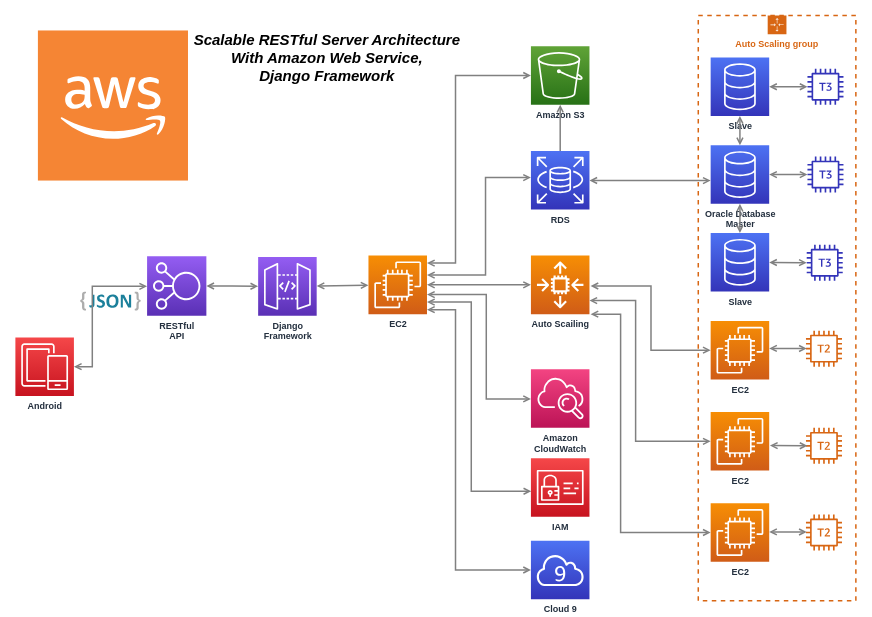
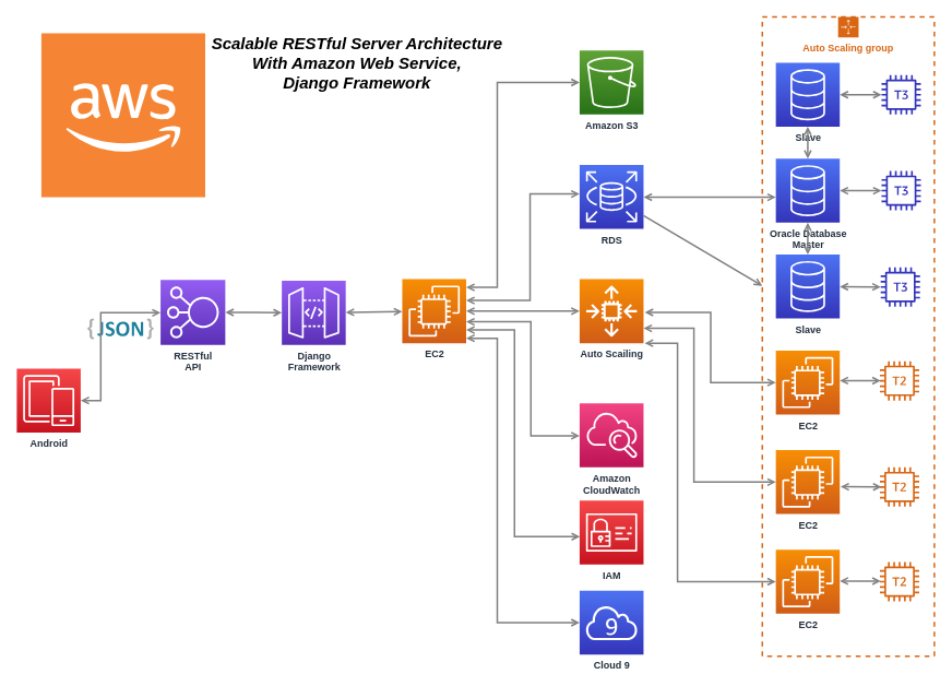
  <mxCell id="0" />
  <mxCell id="1" parent="0" />
  <mxCell id="2" style="edgeStyle=orthogonalEdgeStyle;rounded=0;orthogonalLoop=1;jettySize=auto;html=1;startArrow=open;startFill=0;endArrow=open;endFill=0;strokeWidth=2;strokeColor=#808080;" parent="1" edge="1"><mxGeometry relative="1" as="geometry"><Array as="points"><mxPoint x="646.5" y="366" /><mxPoint x="646.5" y="236" /></Array><mxPoint x="568.5" y="366" as="sourcePoint" /><mxPoint x="707" y="236" as="targetPoint" /></mxGeometry></mxCell>
  <mxCell id="3" style="edgeStyle=orthogonalEdgeStyle;rounded=0;orthogonalLoop=1;jettySize=auto;html=1;startArrow=open;startFill=0;endArrow=open;endFill=0;strokeWidth=2;strokeColor=#808080;" parent="1" source="10" target="8" edge="1"><mxGeometry relative="1" as="geometry"><Array as="points"><mxPoint x="606.5" y="350" /><mxPoint x="606.5" y="100" /></Array><mxPoint x="565" y="372" as="sourcePoint" /><mxPoint x="706.5" y="100" as="targetPoint" /></mxGeometry></mxCell>
  <mxCell id="4" style="rounded=0;orthogonalLoop=1;jettySize=auto;html=1;startArrow=open;startFill=0;endArrow=open;endFill=0;strokeWidth=2;strokeColor=#808080;" parent="1" source="10" target="15" edge="1"><mxGeometry relative="1" as="geometry"><mxPoint x="565" y="382" as="sourcePoint" /><mxPoint x="707" y="416" as="targetPoint" /></mxGeometry></mxCell>
  <mxCell id="5" style="edgeStyle=orthogonalEdgeStyle;rounded=0;orthogonalLoop=1;jettySize=auto;html=1;startArrow=open;startFill=0;endArrow=open;endFill=0;strokeWidth=2;strokeColor=#808080;" parent="1" source="10" target="9" edge="1"><mxGeometry relative="1" as="geometry"><Array as="points"><mxPoint x="647.5" y="392" /><mxPoint x="647.5" y="531" /></Array><mxPoint x="565" y="392" as="sourcePoint" /></mxGeometry></mxCell>
  <mxCell id="6" style="edgeStyle=orthogonalEdgeStyle;rounded=0;orthogonalLoop=1;jettySize=auto;html=1;startArrow=open;startFill=0;endArrow=open;endFill=0;strokeWidth=2;strokeColor=#808080;" parent="1" source="10" edge="1"><mxGeometry relative="1" as="geometry"><Array as="points"><mxPoint x="627.5" y="402" /><mxPoint x="627.5" y="654" /></Array><mxPoint x="565" y="402" as="sourcePoint" /><mxPoint x="707.383" y="654" as="targetPoint" /></mxGeometry></mxCell>
  <mxCell id="7" style="edgeStyle=orthogonalEdgeStyle;rounded=0;orthogonalLoop=1;jettySize=auto;html=1;startArrow=open;startFill=0;endArrow=open;endFill=0;strokeWidth=2;strokeColor=#808080;" parent="1" source="10" target="17" edge="1"><mxGeometry relative="1" as="geometry"><Array as="points"><mxPoint x="606.5" y="412" /><mxPoint x="606.5" y="759" /></Array><mxPoint x="565" y="412" as="sourcePoint" /><mxPoint x="707" y="730" as="targetPoint" /></mxGeometry></mxCell>
  <mxCell id="8" value="&lt;b&gt;Amazon S3&lt;/b&gt;" style="outlineConnect=0;fontColor=#232F3E;gradientColor=#60A337;gradientDirection=north;fillColor=#277116;strokeColor=#ffffff;dashed=0;verticalLabelPosition=bottom;verticalAlign=top;align=center;html=1;fontSize=12;fontStyle=0;aspect=fixed;shape=mxgraph.aws4.resourceIcon;resIcon=mxgraph.aws4.s3;labelBackgroundColor=#ffffff;" parent="1" vertex="1"><mxGeometry x="707" y="61" width="78" height="78" as="geometry" /></mxCell>
  <mxCell id="9" value="Amazon&lt;br&gt;CloudWatch&lt;br&gt;" style="outlineConnect=0;fontColor=#232F3E;gradientColor=#F34482;gradientDirection=north;fillColor=#BC1356;strokeColor=#ffffff;dashed=0;verticalLabelPosition=bottom;verticalAlign=top;align=center;html=1;fontSize=12;fontStyle=1;aspect=fixed;shape=mxgraph.aws4.resourceIcon;resIcon=mxgraph.aws4.cloudwatch;labelBackgroundColor=#ffffff;" parent="1" vertex="1"><mxGeometry x="707" y="491.5" width="78" height="78" as="geometry" /></mxCell>
  <mxCell id="10" value="EC2" style="outlineConnect=0;fontColor=#232F3E;gradientColor=#F78E04;gradientDirection=north;fillColor=#D05C17;strokeColor=#ffffff;dashed=0;verticalLabelPosition=bottom;verticalAlign=top;align=center;html=1;fontSize=12;fontStyle=1;aspect=fixed;shape=mxgraph.aws4.resourceIcon;resIcon=mxgraph.aws4.ec2;" parent="1" vertex="1"><mxGeometry x="490.5" y="340" width="78" height="78" as="geometry" /></mxCell>
  <mxCell id="11" value="&lt;b&gt;RDS&lt;/b&gt;" style="outlineConnect=0;fontColor=#232F3E;gradientColor=#4D72F3;gradientDirection=north;fillColor=#3334B9;strokeColor=#ffffff;dashed=0;verticalLabelPosition=bottom;verticalAlign=top;align=center;html=1;fontSize=12;fontStyle=0;aspect=fixed;shape=mxgraph.aws4.resourceIcon;resIcon=mxgraph.aws4.rds;" parent="1" vertex="1"><mxGeometry x="707" y="200.5" width="78" height="78" as="geometry" /></mxCell>
  <mxCell id="12" value="Slave" style="outlineConnect=0;fontColor=#232F3E;gradientColor=#4D72F3;gradientDirection=north;fillColor=#3334B9;strokeColor=#ffffff;dashed=0;verticalLabelPosition=bottom;verticalAlign=top;align=center;html=1;fontSize=12;fontStyle=1;aspect=fixed;shape=mxgraph.aws4.resourceIcon;resIcon=mxgraph.aws4.database;" parent="1" vertex="1"><mxGeometry x="946.5" y="310" width="78" height="78" as="geometry" /></mxCell>
  <mxCell id="13" value="Oracle Database&lt;br&gt;Master" style="outlineConnect=0;fontColor=#232F3E;gradientColor=#4D72F3;gradientDirection=north;fillColor=#3334B9;strokeColor=#ffffff;dashed=0;verticalLabelPosition=bottom;verticalAlign=top;align=center;html=1;fontSize=12;fontStyle=1;aspect=fixed;shape=mxgraph.aws4.resourceIcon;resIcon=mxgraph.aws4.database;" parent="1" vertex="1"><mxGeometry x="946.5" y="193" width="78" height="78" as="geometry" /></mxCell>
  <mxCell id="14" value="Slave" style="outlineConnect=0;fontColor=#232F3E;gradientColor=#4D72F3;gradientDirection=north;fillColor=#3334B9;strokeColor=#ffffff;dashed=0;verticalLabelPosition=bottom;verticalAlign=top;align=center;html=1;fontSize=12;fontStyle=1;aspect=fixed;shape=mxgraph.aws4.resourceIcon;resIcon=mxgraph.aws4.database;" parent="1" vertex="1"><mxGeometry x="946.5" y="76" width="78" height="78" as="geometry" /></mxCell>
  <mxCell id="15" value="Auto Scailing" style="outlineConnect=0;fontColor=#232F3E;gradientColor=#F78E04;gradientDirection=north;fillColor=#D05C17;strokeColor=#ffffff;dashed=0;verticalLabelPosition=bottom;verticalAlign=top;align=center;html=1;fontSize=12;fontStyle=1;aspect=fixed;shape=mxgraph.aws4.resourceIcon;resIcon=mxgraph.aws4.auto_scaling2;" parent="1" vertex="1"><mxGeometry x="707" y="340" width="78" height="78" as="geometry" /></mxCell>
  <mxCell id="16" value="" style="outlineConnect=0;fontColor=#232F3E;gradientColor=none;fillColor=#D86613;strokeColor=none;dashed=0;verticalLabelPosition=bottom;verticalAlign=top;align=center;html=1;fontSize=12;fontStyle=0;aspect=fixed;pointerEvents=1;shape=mxgraph.aws4.t2_instance;" parent="1" vertex="1"><mxGeometry x="1073.5" y="440" width="48" height="48" as="geometry" /></mxCell>
  <mxCell id="17" value="Cloud 9" style="outlineConnect=0;fontColor=#232F3E;gradientColor=#4D72F3;gradientDirection=north;fillColor=#3334B9;strokeColor=#ffffff;dashed=0;verticalLabelPosition=bottom;verticalAlign=top;align=center;html=1;fontSize=12;fontStyle=1;aspect=fixed;shape=mxgraph.aws4.resourceIcon;resIcon=mxgraph.aws4.cloud9;" parent="1" vertex="1"><mxGeometry x="707" y="720" width="78" height="78" as="geometry" /></mxCell>
  <mxCell id="18" value="Android" style="outlineConnect=0;fontColor=#232F3E;gradientColor=#F54749;gradientDirection=north;fillColor=#C7131F;strokeColor=#ffffff;dashed=0;verticalLabelPosition=bottom;verticalAlign=top;align=center;html=1;fontSize=12;fontStyle=1;aspect=fixed;shape=mxgraph.aws4.resourceIcon;resIcon=mxgraph.aws4.mobile;" parent="1" vertex="1"><mxGeometry x="20" y="449" width="78" height="78" as="geometry" /></mxCell>
  <mxCell id="19" value="IAM" style="outlineConnect=0;fontColor=#232F3E;gradientColor=#F54749;gradientDirection=north;fillColor=#C7131F;strokeColor=#ffffff;dashed=0;verticalLabelPosition=bottom;verticalAlign=top;align=center;html=1;fontSize=12;fontStyle=1;aspect=fixed;shape=mxgraph.aws4.resourceIcon;resIcon=mxgraph.aws4.identity_and_access_management;" parent="1" vertex="1"><mxGeometry x="707" y="610" width="78" height="78" as="geometry" /></mxCell>
  <mxCell id="20" value="Django&lt;br&gt;Framework" style="outlineConnect=0;fontColor=#232F3E;gradientColor=#945DF2;gradientDirection=north;fillColor=#5A30B5;strokeColor=#ffffff;dashed=0;verticalLabelPosition=bottom;verticalAlign=top;align=center;html=1;fontSize=12;fontStyle=1;aspect=fixed;shape=mxgraph.aws4.resourceIcon;resIcon=mxgraph.aws4.api_gateway;" parent="1" vertex="1"><mxGeometry x="343.5" y="342" width="78" height="78" as="geometry" /></mxCell>
  <mxCell id="21" value="" style="outlineConnect=0;fontColor=#232F3E;gradientColor=none;fillColor=#3334B9;strokeColor=none;dashed=0;verticalLabelPosition=bottom;verticalAlign=top;align=center;html=1;fontSize=12;fontStyle=0;aspect=fixed;pointerEvents=1;shape=mxgraph.aws4.t3_instance;" parent="1" vertex="1"><mxGeometry x="1074.5" y="325.5" width="48" height="48" as="geometry" /></mxCell>
  <mxCell id="22" value="" style="outlineConnect=0;fontColor=#232F3E;gradientColor=none;fillColor=#3334B9;strokeColor=none;dashed=0;verticalLabelPosition=bottom;verticalAlign=top;align=center;html=1;fontSize=12;fontStyle=0;aspect=fixed;pointerEvents=1;shape=mxgraph.aws4.t3_instance;" parent="1" vertex="1"><mxGeometry x="1075.5" y="91" width="48" height="48" as="geometry" /></mxCell>
  <mxCell id="23" value="" style="dashed=0;outlineConnect=0;html=1;align=center;labelPosition=center;verticalLabelPosition=bottom;verticalAlign=top;shape=mxgraph.weblogos.json_2;strokeColor=#3334B9;fillColor=#3334B9;" parent="1" vertex="1"><mxGeometry x="106.5" y="388" width="80.4" height="25.2" as="geometry" /></mxCell>
  <mxCell id="24" value="RESTful&lt;br&gt;API" style="outlineConnect=0;fontColor=#232F3E;gradientColor=#945DF2;gradientDirection=south;fillColor=#5A30B5;strokeColor=#ffffff;dashed=0;verticalLabelPosition=bottom;verticalAlign=top;align=center;html=1;fontSize=12;fontStyle=1;aspect=fixed;shape=mxgraph.aws4.resourceIcon;resIcon=mxgraph.aws4.elastic_load_balancing;direction=west;" parent="1" vertex="1"><mxGeometry x="195.5" y="341" width="79" height="79" as="geometry" /></mxCell>
  <mxCell id="25" value="" style="outlineConnect=0;fontColor=#232F3E;gradientColor=none;fillColor=#3334B9;strokeColor=none;dashed=0;verticalLabelPosition=bottom;verticalAlign=top;align=center;html=1;fontSize=12;fontStyle=0;aspect=fixed;pointerEvents=1;shape=mxgraph.aws4.t3_instance;" parent="1" vertex="1"><mxGeometry x="1075.5" y="208" width="48" height="48" as="geometry" /></mxCell>
  <mxCell id="26" style="edgeStyle=orthogonalEdgeStyle;rounded=0;orthogonalLoop=1;jettySize=auto;html=1;startArrow=open;startFill=0;endArrow=open;endFill=0;strokeWidth=2;strokeColor=#808080;" parent="1" source="18" target="24" edge="1"><mxGeometry relative="1" as="geometry"><Array as="points"><mxPoint x="122.5" y="381" /></Array><mxPoint x="86.5" y="300" as="sourcePoint" /><mxPoint x="146.5" y="300" as="targetPoint" /></mxGeometry></mxCell>
  <mxCell id="27" style="edgeStyle=orthogonalEdgeStyle;rounded=0;orthogonalLoop=1;jettySize=auto;html=1;startArrow=open;startFill=0;endArrow=open;endFill=0;strokeWidth=2;strokeColor=#808080;" parent="1" source="24" target="20" edge="1"><mxGeometry relative="1" as="geometry"><Array as="points" /><mxPoint x="136.5" y="389" as="sourcePoint" /><mxPoint x="205.5" y="389" as="targetPoint" /></mxGeometry></mxCell>
  <mxCell id="28" style="rounded=0;orthogonalLoop=1;jettySize=auto;html=1;startArrow=open;startFill=0;endArrow=open;endFill=0;strokeWidth=2;strokeColor=#808080;" parent="1" source="20" target="10" edge="1"><mxGeometry relative="1" as="geometry"><mxPoint x="284.5" y="390.5" as="sourcePoint" /><mxPoint x="353.5" y="390.5" as="targetPoint" /></mxGeometry></mxCell>
  <mxCell id="29" style="rounded=0;orthogonalLoop=1;jettySize=auto;html=1;startArrow=open;startFill=0;endArrow=open;endFill=0;strokeWidth=2;strokeColor=#808080;edgeStyle=orthogonalEdgeStyle;elbow=vertical;" parent="1" target="13" edge="1"><mxGeometry relative="1" as="geometry"><mxPoint x="785" y="239.969" as="sourcePoint" /><mxPoint x="854" y="239.031" as="targetPoint" /><Array as="points"><mxPoint x="936.5" y="240" /><mxPoint x="936.5" y="240" /></Array></mxGeometry></mxCell>
  <mxCell id="30" style="rounded=0;orthogonalLoop=1;jettySize=auto;html=1;startArrow=open;startFill=0;endArrow=open;endFill=0;strokeWidth=2;strokeColor=#808080;" parent="1" source="13" target="12" edge="1"><mxGeometry relative="1" as="geometry"><mxPoint x="902" y="242.469" as="sourcePoint" /><mxPoint x="945.5" y="241.958" as="targetPoint" /></mxGeometry></mxCell>
  <mxCell id="31" style="rounded=0;orthogonalLoop=1;jettySize=auto;html=1;startArrow=open;startFill=0;endArrow=open;endFill=0;strokeWidth=2;strokeColor=#808080;" parent="1" source="13" target="14" edge="1"><mxGeometry relative="1" as="geometry"><mxPoint x="804" y="252.469" as="sourcePoint" /><mxPoint x="847.5" y="251.958" as="targetPoint" /></mxGeometry></mxCell>
  <mxCell id="32" style="rounded=0;orthogonalLoop=1;jettySize=auto;html=1;startArrow=open;startFill=0;endArrow=open;endFill=0;strokeWidth=2;strokeColor=#808080;" parent="1" source="13" target="25" edge="1"><mxGeometry relative="1" as="geometry"><mxPoint x="915.5" y="215.72" as="sourcePoint" /><mxPoint x="955.5" y="189.28" as="targetPoint" /></mxGeometry></mxCell>
  <mxCell id="33" style="rounded=0;orthogonalLoop=1;jettySize=auto;html=1;startArrow=open;startFill=0;endArrow=open;endFill=0;strokeWidth=2;strokeColor=#808080;fontStyle=1" parent="1" source="14" target="22" edge="1"><mxGeometry relative="1" as="geometry"><mxPoint x="925.5" y="225.72" as="sourcePoint" /><mxPoint x="965.5" y="199.28" as="targetPoint" /></mxGeometry></mxCell>
  <mxCell id="34" style="rounded=0;orthogonalLoop=1;jettySize=auto;html=1;startArrow=open;startFill=0;endArrow=open;endFill=0;strokeWidth=2;strokeColor=#808080;" parent="1" source="12" target="21" edge="1"><mxGeometry relative="1" as="geometry"><mxPoint x="935.5" y="235.72" as="sourcePoint" /><mxPoint x="975.5" y="209.28" as="targetPoint" /></mxGeometry></mxCell>
  <mxCell id="35" style="rounded=0;orthogonalLoop=1;jettySize=auto;html=1;startArrow=open;startFill=0;endArrow=open;endFill=0;strokeWidth=2;strokeColor=#808080;edgeStyle=elbowEdgeStyle;" parent="1" target="36" edge="1"><mxGeometry relative="1" as="geometry"><mxPoint x="786.5" y="380.5" as="sourcePoint" /><mxPoint x="936.5" y="520" as="targetPoint" /></mxGeometry></mxCell>
  <mxCell id="36" value="EC2" style="outlineConnect=0;fontColor=#232F3E;gradientColor=#F78E04;gradientDirection=north;fillColor=#D05C17;strokeColor=#ffffff;dashed=0;verticalLabelPosition=bottom;verticalAlign=top;align=center;html=1;fontSize=12;fontStyle=1;aspect=fixed;shape=mxgraph.aws4.resourceIcon;resIcon=mxgraph.aws4.ec2;" parent="1" vertex="1"><mxGeometry x="946.5" y="427" width="78" height="78" as="geometry" /></mxCell>
  <mxCell id="37" value="EC2" style="outlineConnect=0;fontColor=#232F3E;gradientColor=#F78E04;gradientDirection=north;fillColor=#D05C17;strokeColor=#ffffff;dashed=0;verticalLabelPosition=bottom;verticalAlign=top;align=center;html=1;fontSize=12;fontStyle=1;aspect=fixed;shape=mxgraph.aws4.resourceIcon;resIcon=mxgraph.aws4.ec2;" parent="1" vertex="1"><mxGeometry x="946.5" y="548.5" width="78" height="78" as="geometry" /></mxCell>
  <mxCell id="38" value="EC2" style="outlineConnect=0;fontColor=#232F3E;gradientColor=#F78E04;gradientDirection=north;fillColor=#D05C17;strokeColor=#ffffff;dashed=0;verticalLabelPosition=bottom;verticalAlign=top;align=center;html=1;fontSize=12;fontStyle=1;aspect=fixed;shape=mxgraph.aws4.resourceIcon;resIcon=mxgraph.aws4.ec2;" parent="1" vertex="1"><mxGeometry x="946.5" y="670" width="78" height="78" as="geometry" /></mxCell>
  <mxCell id="39" value="" style="outlineConnect=0;fontColor=#232F3E;gradientColor=none;fillColor=#D86613;strokeColor=none;dashed=0;verticalLabelPosition=bottom;verticalAlign=top;align=center;html=1;fontSize=12;fontStyle=0;aspect=fixed;pointerEvents=1;shape=mxgraph.aws4.t2_instance;" parent="1" vertex="1"><mxGeometry x="1073.5" y="569.5" width="48" height="48" as="geometry" /></mxCell>
  <mxCell id="40" value="" style="outlineConnect=0;fontColor=#232F3E;gradientColor=none;fillColor=#D86613;strokeColor=none;dashed=0;verticalLabelPosition=bottom;verticalAlign=top;align=center;html=1;fontSize=12;fontStyle=0;aspect=fixed;pointerEvents=1;shape=mxgraph.aws4.t2_instance;" parent="1" vertex="1"><mxGeometry x="1073.5" y="685" width="48" height="48" as="geometry" /></mxCell>
  <mxCell id="41" style="rounded=0;orthogonalLoop=1;jettySize=auto;html=1;startArrow=open;startFill=0;endArrow=open;endFill=0;strokeWidth=2;strokeColor=#808080;exitX=1;exitY=0.769;exitDx=0;exitDy=0;exitPerimeter=0;edgeStyle=elbowEdgeStyle;" parent="1" source="15" target="37" edge="1"><mxGeometry relative="1" as="geometry"><mxPoint x="796.5" y="390.5" as="sourcePoint" /><mxPoint x="956.5" y="459.244" as="targetPoint" /><Array as="points"><mxPoint x="846.5" y="510" /></Array></mxGeometry></mxCell>
  <mxCell id="42" style="rounded=0;orthogonalLoop=1;jettySize=auto;html=1;startArrow=open;startFill=0;endArrow=open;endFill=0;strokeWidth=2;strokeColor=#808080;edgeStyle=elbowEdgeStyle;" parent="1" target="38" edge="1"><mxGeometry relative="1" as="geometry"><mxPoint x="786.5" y="418" as="sourcePoint" /><mxPoint x="966.5" y="469.244" as="targetPoint" /><Array as="points"><mxPoint x="826.5" y="580" /></Array></mxGeometry></mxCell>
  <mxCell id="43" style="rounded=0;orthogonalLoop=1;jettySize=auto;html=1;startArrow=open;startFill=0;endArrow=open;endFill=0;strokeWidth=2;strokeColor=#808080;" parent="1" edge="1"><mxGeometry relative="1" as="geometry"><mxPoint x="1024.5" y="463.673" as="sourcePoint" /><mxPoint x="1074.5" y="463.894" as="targetPoint" /></mxGeometry></mxCell>
  <mxCell id="44" style="rounded=0;orthogonalLoop=1;jettySize=auto;html=1;startArrow=open;startFill=0;endArrow=open;endFill=0;strokeWidth=2;strokeColor=#808080;" parent="1" edge="1"><mxGeometry relative="1" as="geometry"><mxPoint x="1025.5" y="593.173" as="sourcePoint" /><mxPoint x="1075.5" y="593.394" as="targetPoint" /></mxGeometry></mxCell>
  <mxCell id="45" style="rounded=0;orthogonalLoop=1;jettySize=auto;html=1;startArrow=open;startFill=0;endArrow=open;endFill=0;strokeWidth=2;strokeColor=#808080;" parent="1" edge="1"><mxGeometry relative="1" as="geometry"><mxPoint x="1024.5" y="708.173" as="sourcePoint" /><mxPoint x="1074.5" y="708.394" as="targetPoint" /></mxGeometry></mxCell>
- <mxCell id="46" style="rounded=0;orthogonalLoop=1;jettySize=auto;html=1;startArrow=none;startFill=0;endArrow=open;endFill=0;strokeWidth=2;strokeColor=#808080;" parent="1" source="11" target="8" edge="1"><mxGeometry relative="1" as="geometry"><mxPoint x="526.5" y="242" as="sourcePoint" /><mxPoint x="577.5" y="242" as="targetPoint" /></mxGeometry></mxCell>
+ <mxCell id="46" style="rounded=0;orthogonalLoop=1;jettySize=auto;html=1;startArrow=none;startFill=0;endArrow=open;endFill=0;strokeWidth=2;strokeColor=#808080;" parent="1" source="11" target="48" edge="1"><mxGeometry relative="1" as="geometry"><mxPoint x="526.5" y="242" as="sourcePoint" /><mxPoint x="577.5" y="242" as="targetPoint" /></mxGeometry></mxCell>
  <mxCell id="47" value="" style="outlineConnect=0;dashed=0;verticalLabelPosition=bottom;verticalAlign=top;align=center;html=1;shape=mxgraph.aws3.cloud_2;fillColor=#F58534;gradientColor=none;" parent="1" vertex="1"><mxGeometry x="50" y="40" width="200" height="200" as="geometry" /></mxCell>
  <mxCell id="48" value="&lt;b&gt;Auto Scaling group&lt;/b&gt;" style="points=[[0,0],[0.25,0],[0.5,0],[0.75,0],[1,0],[1,0.25],[1,0.5],[1,0.75],[1,1],[0.75,1],[0.5,1],[0.25,1],[0,1],[0,0.75],[0,0.5],[0,0.25]];outlineConnect=0;gradientColor=none;html=1;whiteSpace=wrap;fontSize=12;fontStyle=0;shape=mxgraph.aws4.groupCenter;grIcon=mxgraph.aws4.group_auto_scaling_group;grStroke=1;strokeColor=#D86613;fillColor=none;verticalAlign=top;align=center;fontColor=#D86613;dashed=1;spacingTop=25;strokeWidth=2;" parent="1" vertex="1"><mxGeometry x="930" y="20" width="210" height="780" as="geometry" /></mxCell>
  <mxCell id="49" value="&lt;font style=&quot;font-size: 20px&quot;&gt;Scalable RESTful Server Architecture&lt;br&gt;With Amazon Web Service,&lt;br&gt;Django Framework&lt;/font&gt;" style="text;html=1;align=center;verticalAlign=middle;resizable=0;points=[];;autosize=1;fontStyle=3" parent="1" vertex="1"><mxGeometry x="250" y="46" width="370" height="60" as="geometry" /></mxCell>
